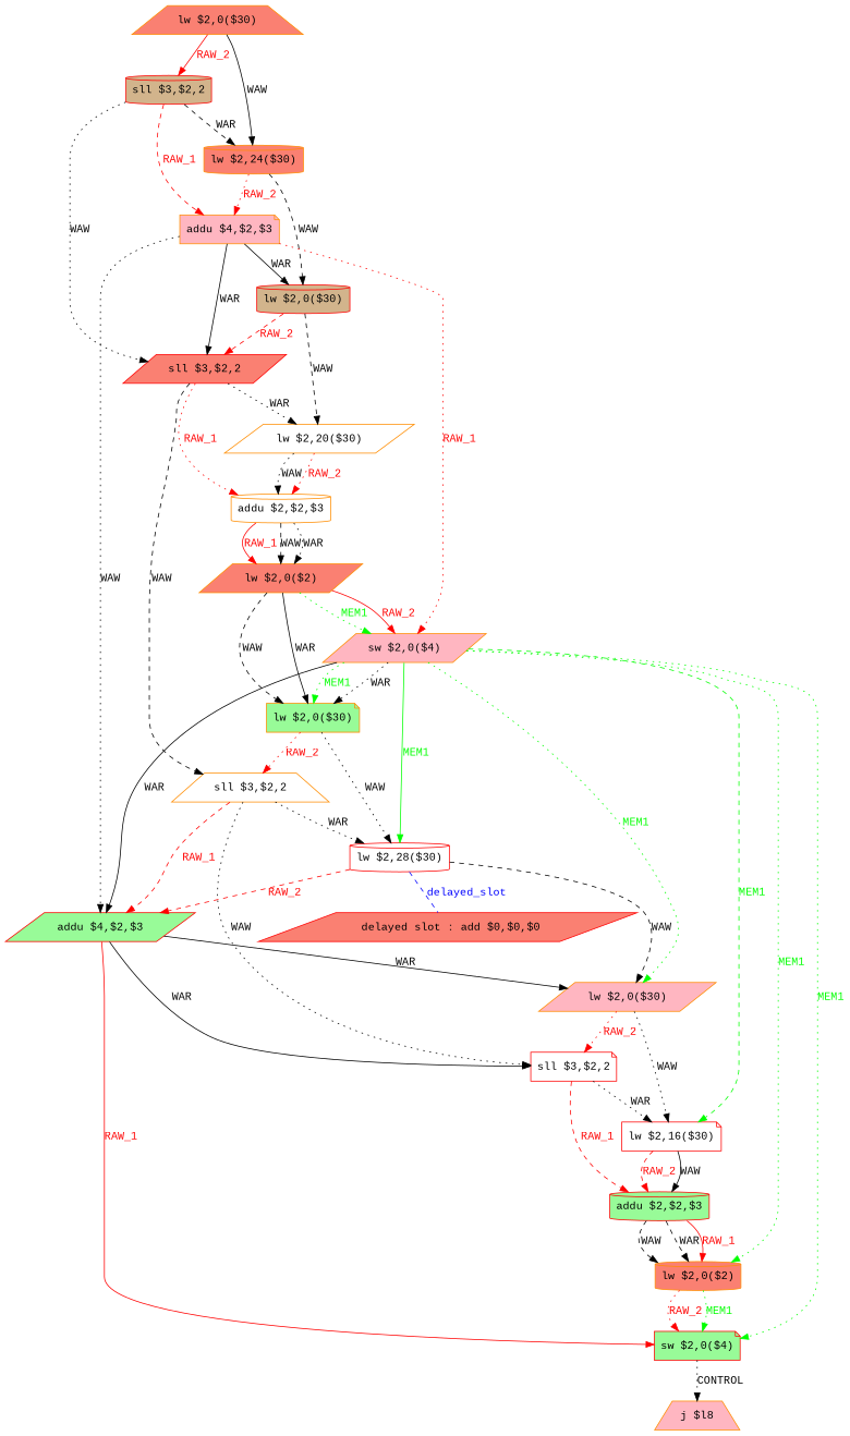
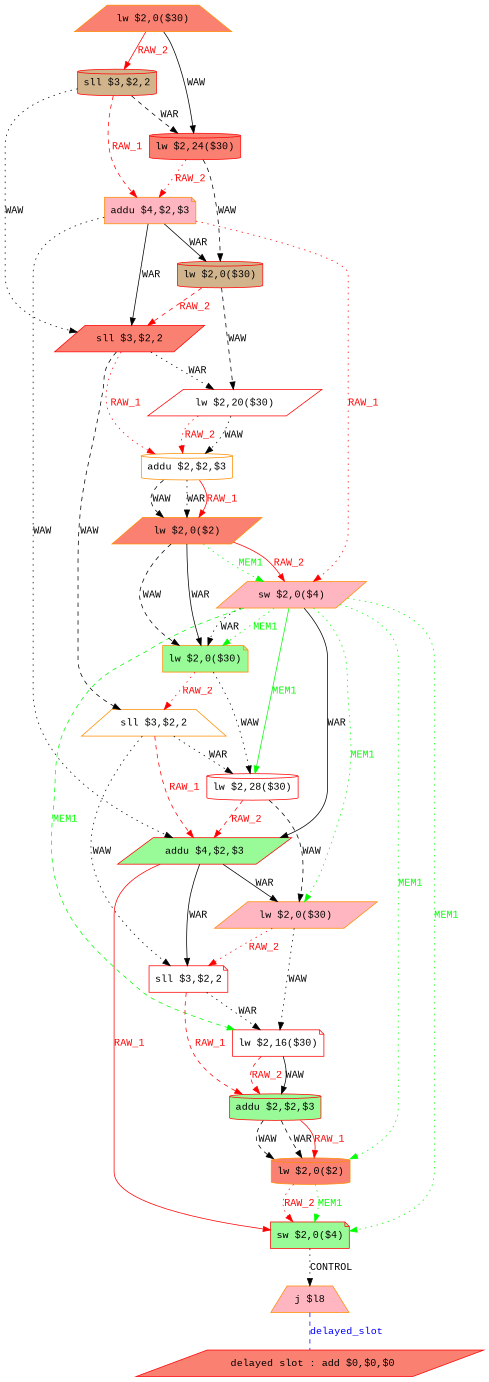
  digraph {
    fontname="Liberation Mono"
    node [color=red fillcolor=salmon fontname="Liberation Mono" shape=parallelogram style=filled]
    edge [fontname="Liberation Mono" style=dotted]
    n1 [label=" delayed slot : add $0,$0,$0"]
    n2 [color=darkorange fillcolor=lightpink label="j $l8" shape=trapezium]
    n3 [color=darkorange label="lw $2,0($30)" shape=trapezium]
    n4 [fillcolor=tan label="sll $3,$2,2" shape=cylinder]
-   n5 [color=darkorange label="lw $2,24($30)" shape=cylinder]
+   n5 [label="lw $2,24($30)" shape=cylinder]
    n6 [color=darkorange fillcolor=lightpink label="addu $4,$2,$3" shape=note]
    n7 [label="sll $3,$2,2"]
    n8 [fillcolor=tan label="lw $2,0($30)" shape=cylinder]
    n9 [color=darkorange fillcolor=lightpink label="sw $2,0($4)"]
    n10 [fillcolor=palegreen label="addu $4,$2,$3"]
-   n11 [color=darkorange fillcolor=white label="lw $2,20($30)"]
+   n11 [fillcolor=white label="lw $2,20($30)"]
    n12 [color=darkorange fillcolor=white label="addu $2,$2,$3" shape=cylinder]
    n13 [color=darkorange fillcolor=white label="sll $3,$2,2" shape=trapezium]
    n14 [color=darkorange fillcolor=palegreen label="lw $2,0($30)" shape=note]
    n15 [fillcolor=white label="lw $2,28($30)" shape=cylinder]
    n16 [color=darkorange fillcolor=lightpink label="lw $2,0($30)"]
    n17 [fillcolor=white label="lw $2,16($30)" shape=note]
    n18 [color=darkorange label="lw $2,0($2)" shape=cylinder]
    n19 [fillcolor=palegreen label="sw $2,0($4)" shape=note]
    n20 [fillcolor=white label="sll $3,$2,2" shape=note]
    n21 [color=darkorange label="lw $2,0($2)"]
    n22 [fillcolor=palegreen label="addu $2,$2,$3" shape=cylinder]
-   n15 -> n1 [color=blue dir=none fontcolor=blue label=delayed_slot style=dashed]
+   n2 -> n1 [color=blue dir=none fontcolor=blue label=delayed_slot style=dashed]
    n3 -> n4 [color=red fontcolor=red label=RAW_2 style=solid]
    n3 -> n5 [label=WAW style=solid]
    n4 -> n5 [label=WAR style=dashed]
    n4 -> n6 [color=red fontcolor=red label=RAW_1 style=dashed]
    n4 -> n7 [label=WAW]
    n5 -> n6 [color=red fontcolor=red label=RAW_2]
    n5 -> n8 [label=WAW style=dashed]
    n6 -> n7 [label=WAR style=solid]
    n6 -> n8 [label=WAR style=solid]
    n6 -> n9 [color=red fontcolor=red label=RAW_1]
    n6 -> n10 [label=WAW]
    n7 -> n11 [label=WAR]
    n7 -> n12 [color=red fontcolor=red label=RAW_1]
    n7 -> n13 [label=WAW style=dashed]
    n8 -> n7 [color=red fontcolor=red label=RAW_2 style=dashed]
    n8 -> n11 [label=WAW style=dashed]
    n9 -> n10 [label=WAR style=solid]
    n9 -> n14 [label=WAR]
    n9 -> n14 [color=green fontcolor=green label=MEM1]
    n9 -> n15 [color=green fontcolor=green label=MEM1 style=solid]
    n9 -> n16 [color=green fontcolor=green label=MEM1]
    n9 -> n17 [color=green fontcolor=green label=MEM1 style=dashed]
    n9 -> n18 [color=green fontcolor=green label=MEM1]
    n9 -> n19 [color=green fontcolor=green label=MEM1]
    n10 -> n16 [label=WAR style=solid]
    n10 -> n19 [color=red fontcolor=red label=RAW_1 style=solid]
    n10 -> n20 [label=WAR style=solid]
    n11 -> n12 [label=WAW]
    n11 -> n12 [color=red fontcolor=red label=RAW_2]
    n12 -> n21 [label=WAW style=dashed]
    n12 -> n21 [label=WAR]
    n12 -> n21 [color=red fontcolor=red label=RAW_1 style=solid]
    n13 -> n10 [color=red fontcolor=red label=RAW_1 style=dashed]
    n13 -> n15 [label=WAR]
    n13 -> n20 [label=WAW]
    n14 -> n13 [color=red fontcolor=red label=RAW_2]
    n14 -> n15 [label=WAW]
    n15 -> n10 [color=red fontcolor=red label=RAW_2 style=dashed]
    n15 -> n16 [label=WAW style=dashed]
    n16 -> n17 [label=WAW]
    n16 -> n20 [color=red fontcolor=red label=RAW_2]
    n17 -> n22 [label=WAW style=solid]
    n17 -> n22 [color=red fontcolor=red label=RAW_2 style=dashed]
    n18 -> n19 [color=green fontcolor=green label=MEM1]
    n18 -> n19 [color=red fontcolor=red label=RAW_2]
    n19 -> n2 [label=CONTROL]
    n20 -> n17 [label=WAR]
    n20 -> n22 [color=red fontcolor=red label=RAW_1 style=dashed]
    n21 -> n9 [color=green fontcolor=green label=MEM1]
    n21 -> n9 [color=red fontcolor=red label=RAW_2 style=solid]
    n21 -> n14 [label=WAW style=dashed]
    n21 -> n14 [label=WAR style=solid]
    n22 -> n18 [label=WAW style=dashed]
    n22 -> n18 [label=WAR style=dashed]
    n22 -> n18 [color=red fontcolor=red label=RAW_1 style=solid]
  }
